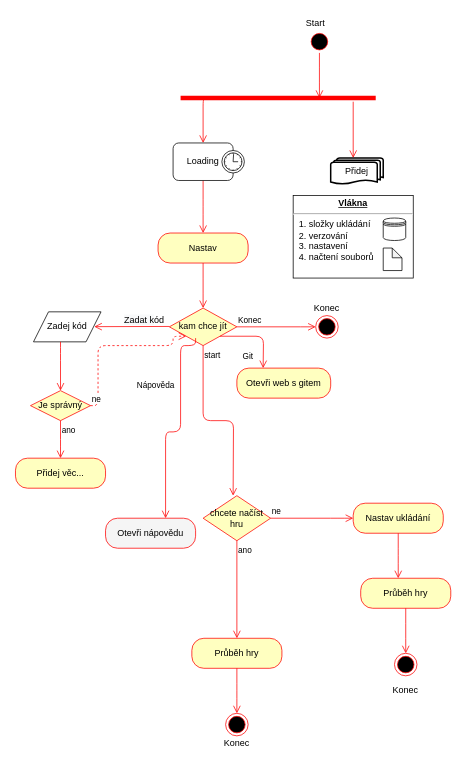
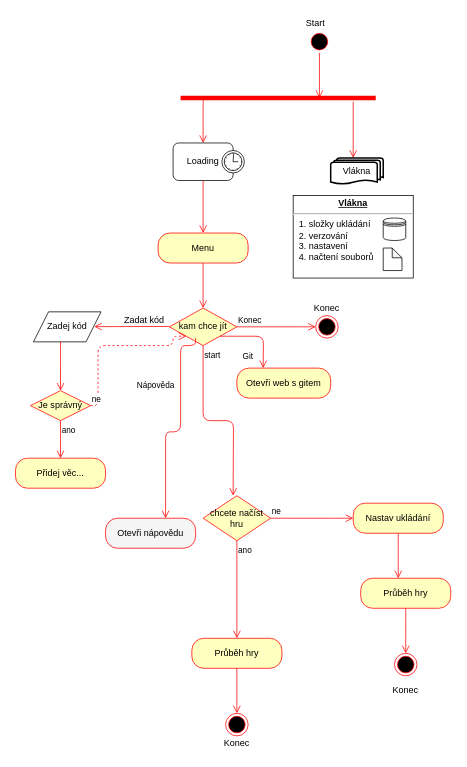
  <mxCell id="0" />
  <mxCell id="1" parent="0" />
  <mxCell id="2" value="Zadej k&lt;span style=&quot;background-color: rgb(255 , 255 , 255)&quot;&gt;ód&lt;/span&gt;" style="shape=parallelogram;perimeter=parallelogramPerimeter;whiteSpace=wrap;html=1;fixedSize=1;" vertex="1" parent="1"><mxGeometry x="44" y="415" width="90" height="40" as="geometry" /></mxCell>
- <mxCell id="3" value="Přidej" style="strokeWidth=2;html=1;shape=mxgraph.flowchart.multi-document;whiteSpace=wrap;" vertex="1" parent="1"><mxGeometry x="440" y="210" width="70" height="35" as="geometry" /></mxCell>
+ <mxCell id="3" value="Vlákna" style="strokeWidth=2;html=1;shape=mxgraph.flowchart.multi-document;whiteSpace=wrap;" vertex="1" parent="1"><mxGeometry x="440" y="210" width="70" height="35" as="geometry" /></mxCell>
  <mxCell id="4" value="" style="ellipse;html=1;shape=startState;fillColor=#000000;strokeColor=#ff0000;" vertex="1" parent="1"><mxGeometry x="410" y="40" width="30" height="30" as="geometry" /></mxCell>
  <mxCell id="5" value="" style="edgeStyle=orthogonalEdgeStyle;html=1;verticalAlign=bottom;endArrow=open;endSize=8;strokeColor=#ff0000;" edge="1" parent="1" source="4"><mxGeometry relative="1" as="geometry"><mxPoint x="425" y="130" as="targetPoint" /></mxGeometry></mxCell>
  <mxCell id="6" value="" style="shape=line;html=1;strokeWidth=6;strokeColor=#ff0000;" vertex="1" parent="1"><mxGeometry x="240" y="125" width="260" height="10" as="geometry" /></mxCell>
  <mxCell id="7" value="" style="edgeStyle=orthogonalEdgeStyle;html=1;verticalAlign=bottom;endArrow=open;endSize=8;strokeColor=#ff0000;exitX=0.123;exitY=0.7;exitDx=0;exitDy=0;exitPerimeter=0;" edge="1" parent="1" source="6" target="20"><mxGeometry relative="1" as="geometry"><mxPoint x="272" y="180" as="targetPoint" /><mxPoint x="330" y="160" as="sourcePoint" /><Array as="points"><mxPoint x="270" y="132" /></Array></mxGeometry></mxCell>
  <mxCell id="8" value="" style="edgeStyle=orthogonalEdgeStyle;html=1;verticalAlign=bottom;endArrow=open;endSize=8;strokeColor=#ff0000;" edge="1" parent="1"><mxGeometry relative="1" as="geometry"><mxPoint x="470" y="210" as="targetPoint" /><mxPoint x="470" y="135" as="sourcePoint" /><Array as="points"><mxPoint x="470" y="210" /><mxPoint x="470" y="210" /></Array></mxGeometry></mxCell>
  <mxCell id="9" value="Start" style="text;html=1;strokeColor=none;fillColor=none;align=center;verticalAlign=middle;whiteSpace=wrap;rounded=0;" vertex="1" parent="1"><mxGeometry x="400" y="20" width="40" height="20" as="geometry" /></mxCell>
  <mxCell id="10" value="&lt;p style=&quot;margin: 0px ; margin-top: 4px ; text-align: center ; text-decoration: underline&quot;&gt;&lt;b&gt;Vlákna&lt;/b&gt;&lt;/p&gt;&lt;hr&gt;&lt;p style=&quot;margin: 0px ; margin-left: 8px&quot;&gt;1. složky ukládání&lt;br&gt;2. verzování&lt;br&gt;3. nastavení&lt;/p&gt;&lt;p style=&quot;margin: 0px ; margin-left: 8px&quot;&gt;4. načtení souborů&lt;/p&gt;" style="verticalAlign=top;align=left;overflow=fill;fontSize=12;fontFamily=Helvetica;html=1;" vertex="1" parent="1"><mxGeometry x="390" y="260" width="160" height="110" as="geometry" /></mxCell>
  <mxCell id="11" value="" style="edgeStyle=orthogonalEdgeStyle;html=1;verticalAlign=bottom;endArrow=open;endSize=8;strokeColor=#ff0000;exitX=0.5;exitY=1;exitDx=0;exitDy=0;" edge="1" parent="1" source="20"><mxGeometry relative="1" as="geometry"><mxPoint x="270" y="310" as="targetPoint" /><mxPoint x="270" y="250" as="sourcePoint" /></mxGeometry></mxCell>
- <mxCell id="12" value="Nastav" style="rounded=1;whiteSpace=wrap;html=1;arcSize=40;fontColor=#000000;fillColor=#ffffc0;strokeColor=#ff0000;" vertex="1" parent="1"><mxGeometry x="210" y="310" width="120" height="40" as="geometry" /></mxCell>
+ <mxCell id="12" value="Menu" style="rounded=1;whiteSpace=wrap;html=1;arcSize=40;fontColor=#000000;fillColor=#ffffc0;strokeColor=#ff0000;" vertex="1" parent="1"><mxGeometry x="210" y="310" width="120" height="40" as="geometry" /></mxCell>
  <mxCell id="13" value="" style="edgeStyle=orthogonalEdgeStyle;html=1;verticalAlign=bottom;endArrow=open;endSize=8;strokeColor=#ff0000;" edge="1" parent="1" source="12"><mxGeometry relative="1" as="geometry"><mxPoint x="270" y="410" as="targetPoint" /></mxGeometry></mxCell>
  <mxCell id="14" value="kam chce jít" style="rhombus;whiteSpace=wrap;html=1;fillColor=#ffffc0;strokeColor=#ff0000;" vertex="1" parent="1"><mxGeometry x="225" y="410" width="90" height="50" as="geometry" /></mxCell>
  <mxCell id="15" value="Konec" style="edgeStyle=orthogonalEdgeStyle;html=1;align=left;verticalAlign=bottom;endArrow=open;endSize=8;strokeColor=#ff0000;" edge="1" parent="1" source="14"><mxGeometry x="-1" relative="1" as="geometry"><mxPoint x="420" y="435" as="targetPoint" /><Array as="points"><mxPoint x="410" y="435" /></Array></mxGeometry></mxCell>
  <mxCell id="16" value="start" style="edgeStyle=orthogonalEdgeStyle;html=1;align=left;verticalAlign=top;endArrow=open;endSize=8;strokeColor=#ff0000;" edge="1" parent="1" source="14"><mxGeometry x="-1" relative="1" as="geometry"><mxPoint x="310" y="660" as="targetPoint" /></mxGeometry></mxCell>
  <mxCell id="17" value="&lt;span style=&quot;font-size: 12px ; text-align: center ; background-color: rgb(248 , 249 , 250)&quot;&gt;Zadat k&lt;/span&gt;&lt;span style=&quot;font-size: 12px ; text-align: center&quot;&gt;ód&lt;/span&gt;" style="edgeStyle=orthogonalEdgeStyle;html=1;align=left;verticalAlign=bottom;endArrow=open;endSize=8;strokeColor=#ff0000;" edge="1" parent="1"><mxGeometry x="0.234" relative="1" as="geometry"><mxPoint x="125" y="434.75" as="targetPoint" /><mxPoint x="225" y="434.5" as="sourcePoint" /><Array as="points"><mxPoint x="225" y="434.75" /></Array><mxPoint as="offset" /></mxGeometry></mxCell>
  <mxCell id="18" value="" style="ellipse;html=1;shape=endState;fillColor=#000000;strokeColor=#ff0000;" vertex="1" parent="1"><mxGeometry x="420" y="420" width="30" height="30" as="geometry" /></mxCell>
  <mxCell id="19" value="" style="shape=datastore;whiteSpace=wrap;html=1;" vertex="1" parent="1"><mxGeometry x="510" y="290" width="30" height="30" as="geometry" /></mxCell>
  <mxCell id="20" value="Loading" style="html=1;whiteSpace=wrap;rounded=1;dropTarget=0;" vertex="1" parent="1"><mxGeometry x="230" y="190" width="80" height="50" as="geometry" /></mxCell>
  <mxCell id="21" value="" style="shape=mxgraph.bpmn.timer_start;perimeter=ellipsePerimeter;html=1;labelPosition=right;align=left;outlineConnect=0;" vertex="1" parent="20"><mxGeometry x="1" width="30" height="30" relative="1" as="geometry"><mxPoint x="-15" y="10" as="offset" /></mxGeometry></mxCell>
  <mxCell id="22" value="Konec" style="text;html=1;strokeColor=none;fillColor=none;align=center;verticalAlign=middle;whiteSpace=wrap;rounded=0;" vertex="1" parent="1"><mxGeometry x="415" y="400" width="40" height="20" as="geometry" /></mxCell>
  <mxCell id="23" value="" style="shape=note;whiteSpace=wrap;html=1;backgroundOutline=1;darkOpacity=0.05;size=13;" vertex="1" parent="1"><mxGeometry x="510" y="330" width="25" height="30" as="geometry" /></mxCell>
  <mxCell id="24" value="Je správný" style="rhombus;whiteSpace=wrap;html=1;fillColor=#ffffc0;strokeColor=#ff0000;" vertex="1" parent="1"><mxGeometry x="40" y="520" width="80" height="40" as="geometry" /></mxCell>
  <mxCell id="25" value="ne" style="edgeStyle=orthogonalEdgeStyle;html=1;align=left;verticalAlign=bottom;endArrow=open;endSize=8;strokeColor=#ff0000;entryX=0;entryY=1;entryDx=0;entryDy=0;dashed=1;" edge="1" parent="1" source="24" target="14"><mxGeometry x="-1" relative="1" as="geometry"><mxPoint x="240" y="470" as="targetPoint" /><Array as="points"><mxPoint x="130" y="540" /><mxPoint x="130" y="460" /><mxPoint x="230" y="460" /><mxPoint x="230" y="448" /></Array></mxGeometry></mxCell>
  <mxCell id="26" value="ano" style="edgeStyle=orthogonalEdgeStyle;html=1;align=left;verticalAlign=top;endArrow=open;endSize=8;strokeColor=#ff0000;" edge="1" parent="1" source="24"><mxGeometry x="-1" relative="1" as="geometry"><mxPoint x="80" y="610" as="targetPoint" /></mxGeometry></mxCell>
  <mxCell id="27" value="" style="edgeStyle=orthogonalEdgeStyle;html=1;verticalAlign=bottom;endArrow=open;endSize=8;strokeColor=#ff0000;" edge="1" parent="1"><mxGeometry relative="1" as="geometry"><mxPoint x="80" y="520" as="targetPoint" /><mxPoint x="80" y="455" as="sourcePoint" /><Array as="points"><mxPoint x="80" y="470" /><mxPoint x="80" y="470" /></Array></mxGeometry></mxCell>
  <mxCell id="28" value="Git" style="edgeStyle=orthogonalEdgeStyle;html=1;align=left;verticalAlign=top;endArrow=open;endSize=8;strokeColor=#ff0000;exitX=1;exitY=1;exitDx=0;exitDy=0;" edge="1" parent="1" source="14"><mxGeometry x="-0.45" y="-12" relative="1" as="geometry"><mxPoint x="350" y="490" as="targetPoint" /><mxPoint x="280" y="470" as="sourcePoint" /><mxPoint y="1" as="offset" /></mxGeometry></mxCell>
  <mxCell id="29" value="Přidej věc..." style="rounded=1;whiteSpace=wrap;html=1;arcSize=40;fontColor=#000000;fillColor=#ffffc0;strokeColor=#ff0000;" vertex="1" parent="1"><mxGeometry x="20" y="610" width="120" height="40" as="geometry" /></mxCell>
  <mxCell id="30" value="Otevři web s gitem" style="rounded=1;whiteSpace=wrap;html=1;arcSize=40;fontColor=#000000;fillColor=#ffffc0;strokeColor=#ff0000;" vertex="1" parent="1"><mxGeometry x="315" y="490" width="125" height="40" as="geometry" /></mxCell>
  <mxCell id="31" value="Nápověda" style="edgeStyle=orthogonalEdgeStyle;html=1;align=left;verticalAlign=top;endArrow=open;endSize=8;strokeColor=#ff0000;exitX=0.389;exitY=0.8;exitDx=0;exitDy=0;exitPerimeter=0;" edge="1" parent="1" source="14"><mxGeometry x="-0.5" y="-60" relative="1" as="geometry"><mxPoint x="220" y="690" as="targetPoint" /><mxPoint x="280" y="470" as="sourcePoint" /><Array as="points"><mxPoint x="260" y="460" /><mxPoint x="240" y="460" /><mxPoint x="240" y="575" /><mxPoint x="220" y="575" /></Array><mxPoint as="offset" /></mxGeometry></mxCell>
  <mxCell id="32" value="Otevři nápovědu" style="rounded=1;whiteSpace=wrap;html=1;arcSize=40;fontColor=#000000;fillColor=#f5f5f5;strokeColor=#ff0000;" vertex="1" parent="1"><mxGeometry x="140" y="690" width="120" height="40" as="geometry" /></mxCell>
  <mxCell id="33" value="chcete načíst hru" style="rhombus;whiteSpace=wrap;html=1;fillColor=#ffffc0;strokeColor=#ff0000;" vertex="1" parent="1"><mxGeometry x="270" y="660" width="90" height="60" as="geometry" /></mxCell>
  <mxCell id="34" value="ne" style="edgeStyle=orthogonalEdgeStyle;html=1;align=left;verticalAlign=bottom;endArrow=open;endSize=8;strokeColor=#ff0000;" edge="1" parent="1" source="33"><mxGeometry x="-1" relative="1" as="geometry"><mxPoint x="470" y="690" as="targetPoint" /><Array as="points"><mxPoint x="450" y="690" /></Array></mxGeometry></mxCell>
  <mxCell id="35" value="ano" style="edgeStyle=orthogonalEdgeStyle;html=1;align=left;verticalAlign=top;endArrow=open;endSize=8;strokeColor=#ff0000;" edge="1" parent="1" source="33"><mxGeometry x="-1" relative="1" as="geometry"><mxPoint x="315" y="850" as="targetPoint" /></mxGeometry></mxCell>
  <mxCell id="36" value="Nastav ukládání" style="rounded=1;whiteSpace=wrap;html=1;arcSize=40;fontColor=#000000;fillColor=#ffffc0;strokeColor=#ff0000;" vertex="1" parent="1"><mxGeometry x="470" y="670" width="120" height="40" as="geometry" /></mxCell>
  <mxCell id="37" value="" style="edgeStyle=orthogonalEdgeStyle;html=1;verticalAlign=bottom;endArrow=open;endSize=8;strokeColor=#ff0000;" edge="1" parent="1" source="36"><mxGeometry relative="1" as="geometry"><mxPoint x="530" y="770" as="targetPoint" /></mxGeometry></mxCell>
  <mxCell id="38" value="Průběh hry" style="rounded=1;whiteSpace=wrap;html=1;arcSize=40;fontColor=#000000;fillColor=#ffffc0;strokeColor=#ff0000;" vertex="1" parent="1"><mxGeometry x="480" y="770" width="120" height="40" as="geometry" /></mxCell>
  <mxCell id="39" value="" style="edgeStyle=orthogonalEdgeStyle;html=1;verticalAlign=bottom;endArrow=open;endSize=8;strokeColor=#ff0000;" edge="1" source="38" parent="1"><mxGeometry relative="1" as="geometry"><mxPoint x="540" y="870" as="targetPoint" /></mxGeometry></mxCell>
  <mxCell id="40" value="Průběh hry" style="rounded=1;whiteSpace=wrap;html=1;arcSize=40;fontColor=#000000;fillColor=#ffffc0;strokeColor=#ff0000;" vertex="1" parent="1"><mxGeometry x="255" y="850" width="120" height="40" as="geometry" /></mxCell>
  <mxCell id="41" value="" style="edgeStyle=orthogonalEdgeStyle;html=1;verticalAlign=bottom;endArrow=open;endSize=8;strokeColor=#ff0000;" edge="1" source="40" parent="1"><mxGeometry relative="1" as="geometry"><mxPoint x="315" y="950" as="targetPoint" /></mxGeometry></mxCell>
  <mxCell id="42" value="" style="ellipse;html=1;shape=endState;fillColor=#000000;strokeColor=#ff0000;" vertex="1" parent="1"><mxGeometry x="300" y="950" width="30" height="30" as="geometry" /></mxCell>
  <mxCell id="43" value="" style="ellipse;html=1;shape=endState;fillColor=#000000;strokeColor=#ff0000;" vertex="1" parent="1"><mxGeometry x="525" y="870" width="30" height="30" as="geometry" /></mxCell>
  <mxCell id="44" value="Konec" style="text;html=1;strokeColor=none;fillColor=none;align=center;verticalAlign=middle;whiteSpace=wrap;rounded=0;" vertex="1" parent="1"><mxGeometry x="295" y="980" width="40" height="20" as="geometry" /></mxCell>
  <mxCell id="45" value="Konec" style="text;html=1;strokeColor=none;fillColor=none;align=center;verticalAlign=middle;whiteSpace=wrap;rounded=0;" vertex="1" parent="1"><mxGeometry x="520" y="910" width="40" height="20" as="geometry" /></mxCell>
